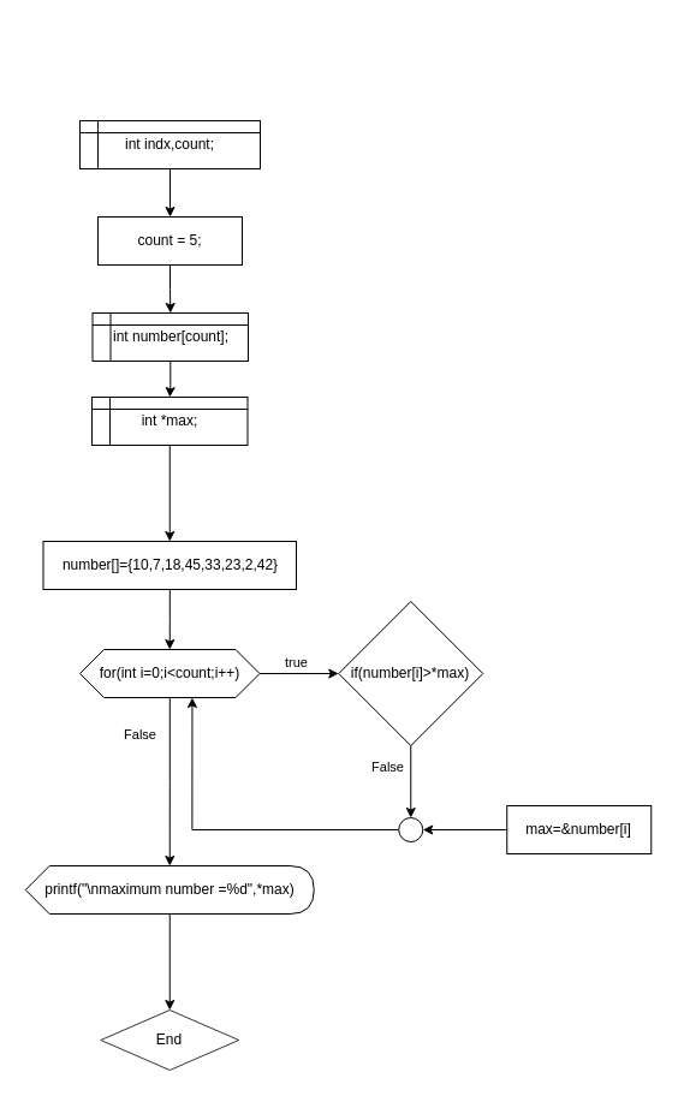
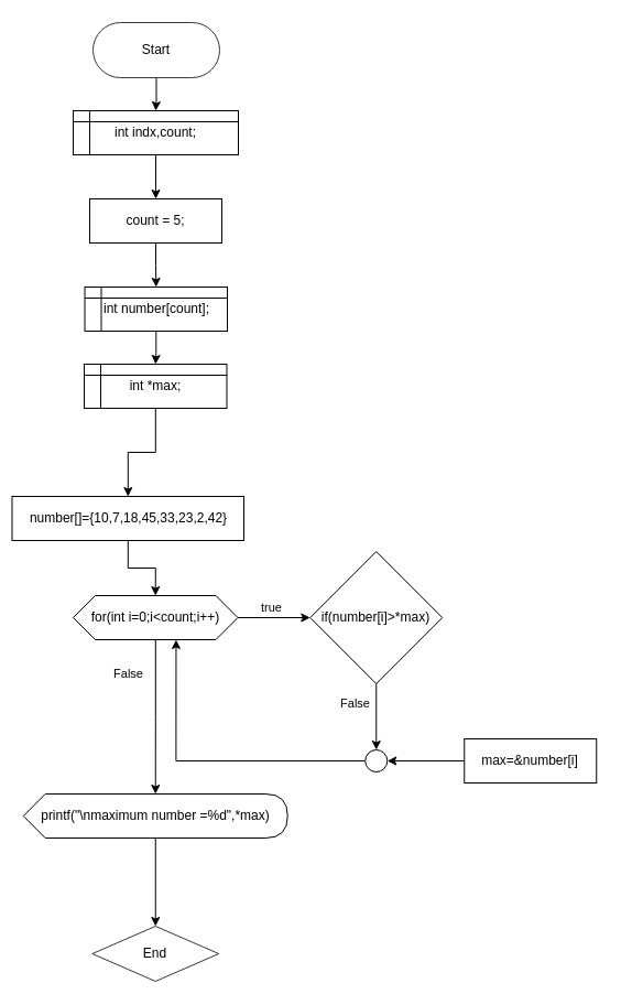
  <mxCell id="0" />
  <mxCell id="1" parent="0" />
+ <mxCell id="2" style="edgeStyle=orthogonalEdgeStyle;rounded=0;orthogonalLoop=1;jettySize=auto;html=1;entryX=0.5;entryY=0;entryDx=0;entryDy=0;" parent="1" source="3" target="5" edge="1"><mxGeometry relative="1" as="geometry" /></mxCell>
+ <mxCell id="3" value="&lt;font&gt;Start&lt;/font&gt;" style="rounded=1;whiteSpace=wrap;html=1;fillColor=light-dark(#FFFFFF,#FFFFFF);strokeColor=light-dark(#36393D,#000000);arcSize=50;fontColor=light-dark(#000000,#000000);" parent="1" vertex="1"><mxGeometry x="84" y="20" width="115" height="50" as="geometry" /></mxCell>
  <mxCell id="4" value="" style="edgeStyle=orthogonalEdgeStyle;rounded=0;orthogonalLoop=1;jettySize=auto;html=1;" edge="1" parent="1" source="5" target="7"><mxGeometry relative="1" as="geometry" /></mxCell>
  <mxCell id="5" value="int indx,count;" style="shape=internalStorage;whiteSpace=wrap;html=1;backgroundOutline=1;fillColor=light-dark(#FFFFFF,#FFFFFF);fontColor=light-dark(#000000,#000000);strokeColor=light-dark(#000000,#000000);dx=15;dy=10;" parent="1" vertex="1"><mxGeometry x="66" y="100" width="150" height="40" as="geometry" /></mxCell>
  <mxCell id="6" style="edgeStyle=orthogonalEdgeStyle;rounded=0;orthogonalLoop=1;jettySize=auto;html=1;" parent="1" source="7" target="9" edge="1"><mxGeometry relative="1" as="geometry" /></mxCell>
  <mxCell id="7" value="&lt;font style=&quot;color: light-dark(rgb(0, 0, 0), rgb(0, 0, 0));&quot;&gt;count = 5;&lt;/font&gt;" style="rounded=0;whiteSpace=wrap;html=1;fillColor=light-dark(#FFFFFF,#FFFFFF);strokeColor=light-dark(#000000,#000000);" parent="1" vertex="1"><mxGeometry x="81" y="180" width="120" height="40" as="geometry" /></mxCell>
  <mxCell id="8" value="" style="edgeStyle=orthogonalEdgeStyle;rounded=0;orthogonalLoop=1;jettySize=auto;html=1;" edge="1" parent="1" source="9" target="12"><mxGeometry relative="1" as="geometry" /></mxCell>
  <mxCell id="9" value="int number[count];" style="shape=internalStorage;whiteSpace=wrap;html=1;backgroundOutline=1;fillColor=light-dark(#FFFFFF,#FFFFFF);fontColor=light-dark(#000000,#000000);strokeColor=light-dark(#000000,#000000);dx=15;dy=10;" parent="1" vertex="1"><mxGeometry x="76.5" y="260" width="129.5" height="40" as="geometry" /></mxCell>
  <mxCell id="10" value="&lt;font&gt;End&lt;/font&gt;" style="rhombus;whiteSpace=wrap;html=1;fillColor=light-dark(#FFFFFF,#FFFFFF);strokeColor=light-dark(#36393D,#000000);arcSize=50;fontColor=light-dark(#000000,#000000);" parent="1" vertex="1"><mxGeometry x="83.25" y="840" width="115" height="50" as="geometry" /></mxCell>
  <mxCell id="11" value="" style="edgeStyle=orthogonalEdgeStyle;rounded=0;orthogonalLoop=1;jettySize=auto;html=1;" edge="1" parent="1" source="12" target="28"><mxGeometry relative="1" as="geometry" /></mxCell>
  <mxCell id="12" value="int *max;" style="shape=internalStorage;whiteSpace=wrap;html=1;backgroundOutline=1;fillColor=light-dark(#FFFFFF,#FFFFFF);fontColor=light-dark(#000000,#000000);strokeColor=light-dark(#000000,#000000);dx=15;dy=10;" vertex="1" parent="1"><mxGeometry x="76" y="330" width="129.5" height="40" as="geometry" /></mxCell>
  <mxCell id="13" value="" style="edgeStyle=orthogonalEdgeStyle;rounded=0;orthogonalLoop=1;jettySize=auto;html=1;entryX=0;entryY=0.5;entryDx=0;entryDy=0;" edge="1" parent="1" source="15" target="18"><mxGeometry relative="1" as="geometry"><mxPoint x="316" y="560" as="targetPoint" /></mxGeometry></mxCell>
  <mxCell id="14" value="true" style="edgeLabel;html=1;align=center;verticalAlign=middle;resizable=0;points=[];" vertex="1" connectable="0" parent="13"><mxGeometry x="-0.083" y="2" relative="1" as="geometry"><mxPoint y="-8" as="offset" /></mxGeometry></mxCell>
  <mxCell id="15" value="for(int i=0;i&amp;lt;count;i++)" style="shape=hexagon;perimeter=hexagonPerimeter2;whiteSpace=wrap;html=1;fixedSize=1;fillColor=light-dark(#FFFFFF,#FFFFFF);strokeColor=light-dark(#000000,#000000);fontColor=light-dark(#000000,#000000);" vertex="1" parent="1"><mxGeometry x="66" y="540" width="149.5" height="40" as="geometry" /></mxCell>
  <mxCell id="16" value="" style="edgeStyle=orthogonalEdgeStyle;rounded=0;orthogonalLoop=1;jettySize=auto;html=1;" edge="1" parent="1" source="18" target="22"><mxGeometry relative="1" as="geometry" /></mxCell>
  <mxCell id="17" value="False" style="edgeLabel;html=1;align=center;verticalAlign=middle;resizable=0;points=[];" vertex="1" connectable="0" parent="16"><mxGeometry x="-0.433" y="3" relative="1" as="geometry"><mxPoint x="-23" as="offset" /></mxGeometry></mxCell>
  <mxCell id="18" value="if(number[i]&amp;gt;*max)" style="rhombus;whiteSpace=wrap;html=1;fillColor=light-dark(#FFFFFF,#FFFFFF);strokeColor=light-dark(#000000,#000000);fontColor=light-dark(#000000,#000000);" vertex="1" parent="1"><mxGeometry x="281.25" y="500" width="120" height="120" as="geometry" /></mxCell>
  <mxCell id="19" value="" style="edgeStyle=orthogonalEdgeStyle;rounded=0;orthogonalLoop=1;jettySize=auto;html=1;" edge="1" parent="1" source="20" target="22"><mxGeometry relative="1" as="geometry" /></mxCell>
  <mxCell id="20" value="max=&amp;amp;number[i]" style="whiteSpace=wrap;html=1;fillColor=light-dark(#FFFFFF,#FFFFFF);strokeColor=light-dark(#000000,#000000);fontColor=light-dark(#000000,#000000);" vertex="1" parent="1"><mxGeometry x="421.25" y="670" width="120" height="40" as="geometry" /></mxCell>
  <mxCell id="21" style="edgeStyle=orthogonalEdgeStyle;rounded=0;orthogonalLoop=1;jettySize=auto;html=1;entryX=0.625;entryY=1;entryDx=0;entryDy=0;" edge="1" parent="1" source="22" target="15"><mxGeometry relative="1" as="geometry" /></mxCell>
  <mxCell id="22" value="" style="ellipse;whiteSpace=wrap;html=1;fillColor=light-dark(#FFFFFF,#FFFFFF);strokeColor=light-dark(#000000,#000000);fontColor=light-dark(#000000,#000000);" vertex="1" parent="1"><mxGeometry x="331.25" y="680" width="20" height="20" as="geometry" /></mxCell>
  <mxCell id="23" style="edgeStyle=orthogonalEdgeStyle;rounded=0;orthogonalLoop=1;jettySize=auto;html=1;entryX=0.5;entryY=0;entryDx=0;entryDy=0;" edge="1" parent="1" source="24" target="10"><mxGeometry relative="1" as="geometry" /></mxCell>
  <mxCell id="24" value="printf(&quot;\nmaximum number =%d&quot;,*max)" style="shape=display;whiteSpace=wrap;html=1;fillColor=light-dark(#FFFFFF,#FFFFFF);strokeColor=light-dark(#000000,#000000);fontColor=light-dark(#000000,#000000);size=0.083;" vertex="1" parent="1"><mxGeometry x="20.75" y="720" width="240" height="40" as="geometry" /></mxCell>
  <mxCell id="25" style="edgeStyle=orthogonalEdgeStyle;rounded=0;orthogonalLoop=1;jettySize=auto;html=1;entryX=0;entryY=0;entryDx=120;entryDy=0;entryPerimeter=0;" edge="1" parent="1" source="15" target="24"><mxGeometry relative="1" as="geometry" /></mxCell>
  <mxCell id="26" value="False" style="edgeLabel;html=1;align=center;verticalAlign=middle;resizable=0;points=[];" vertex="1" connectable="0" parent="25"><mxGeometry x="-0.448" y="1" relative="1" as="geometry"><mxPoint x="-26" y="-9" as="offset" /></mxGeometry></mxCell>
  <mxCell id="27" style="edgeStyle=orthogonalEdgeStyle;rounded=0;orthogonalLoop=1;jettySize=auto;html=1;entryX=0.5;entryY=0;entryDx=0;entryDy=0;" edge="1" parent="1" source="28" target="15"><mxGeometry relative="1" as="geometry" /></mxCell>
- <mxCell id="28" value="number[]={10,7,18,45,33,23,2,42}" style="whiteSpace=wrap;html=1;fillColor=light-dark(#FFFFFF,#FFFFFF);strokeColor=light-dark(#000000,#000000);fontColor=light-dark(#000000,#000000);" vertex="1" parent="1"><mxGeometry x="35.5" y="450" width="210.5" height="40" as="geometry" /></mxCell>
+ <mxCell id="28" value="number[]={10,7,18,45,33,23,2,42}" style="whiteSpace=wrap;html=1;fillColor=light-dark(#FFFFFF,#FFFFFF);strokeColor=light-dark(#000000,#000000);fontColor=light-dark(#000000,#000000);" vertex="1" parent="1"><mxGeometry x="10.5" y="450" width="210.5" height="40" as="geometry" /></mxCell>
